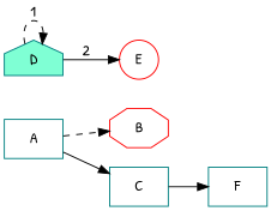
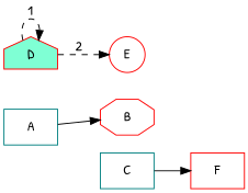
  digraph {
    fontname="Patrick Hand"
    rankdir=LR
    node [color=red fontname="Patrick Hand" shape=box]
    edge [fontname="Patrick Hand"]
    B [shape=octagon]
    A [color=teal]
    C [color=teal]
-   F [color=teal]
-   n5 [color=teal fillcolor=aquamarine label=D shape=house style=filled]
+   F
+   n5 [fillcolor=aquamarine label=D shape=house style=filled]
    E [shape=circle]
-   A -> B [style=dashed]
-   A -> C
+   A -> B
    C -> F
    n5 -> n5 [label=1 style=dashed]
-   n5 -> E [label=2 style=solid]
+   n5 -> E [label=2 style=dashed]
  }
